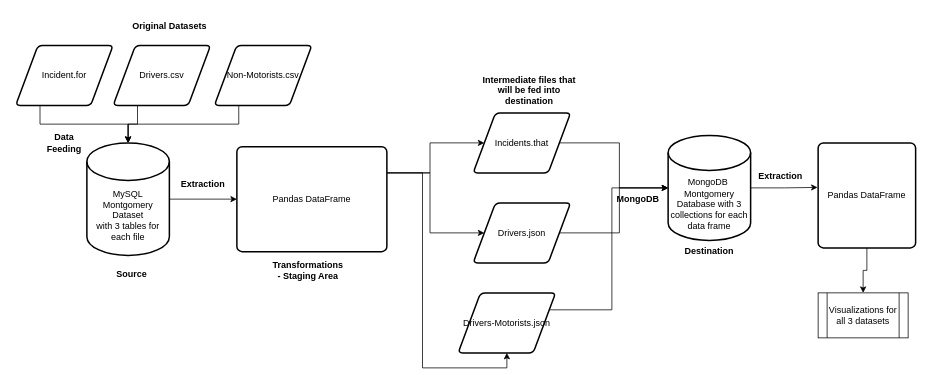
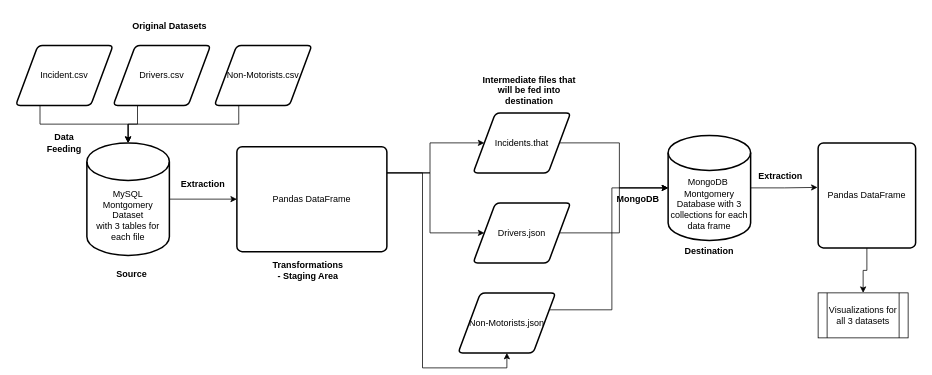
  <mxCell id="0" />
  <mxCell id="1" parent="0" />
- <mxCell id="2" value="Incident.for" style="shape=parallelogram;html=1;strokeWidth=2;perimeter=parallelogramPerimeter;whiteSpace=wrap;rounded=1;arcSize=12;size=0.23;" vertex="1" parent="1"><mxGeometry x="20" y="60" width="130" height="80" as="geometry" /></mxCell>
+ <mxCell id="2" value="Incident.csv" style="shape=parallelogram;html=1;strokeWidth=2;perimeter=parallelogramPerimeter;whiteSpace=wrap;rounded=1;arcSize=12;size=0.23;" vertex="1" parent="1"><mxGeometry x="20" y="60" width="130" height="80" as="geometry" /></mxCell>
  <mxCell id="3" value="Drivers.csv" style="shape=parallelogram;html=1;strokeWidth=2;perimeter=parallelogramPerimeter;whiteSpace=wrap;rounded=1;arcSize=12;size=0.23;" vertex="1" parent="1"><mxGeometry x="150" y="60" width="130" height="80" as="geometry" /></mxCell>
  <mxCell id="4" value="Non-Motorists.csv" style="shape=parallelogram;html=1;strokeWidth=2;perimeter=parallelogramPerimeter;whiteSpace=wrap;rounded=1;arcSize=12;size=0.23;" vertex="1" parent="1"><mxGeometry x="285" y="60" width="130" height="80" as="geometry" /></mxCell>
  <mxCell id="5" style="edgeStyle=orthogonalEdgeStyle;rounded=0;orthogonalLoop=1;jettySize=auto;html=1;exitX=1;exitY=0.5;exitDx=0;exitDy=0;exitPerimeter=0;entryX=0;entryY=0.5;entryDx=0;entryDy=0;" edge="1" parent="1" source="6" target="10"><mxGeometry relative="1" as="geometry"><mxPoint x="260" y="295" as="targetPoint" /></mxGeometry></mxCell>
  <mxCell id="6" value="&lt;div&gt;&lt;br&gt;&lt;/div&gt;&lt;div&gt;&lt;br&gt;&lt;/div&gt;&lt;div&gt;&lt;br&gt;&lt;/div&gt;MySQL&lt;div&gt;Montgomery Dataset&lt;/div&gt;&lt;div&gt;with 3 tables for each file&lt;/div&gt;" style="strokeWidth=2;html=1;shape=mxgraph.flowchart.database;whiteSpace=wrap;" vertex="1" parent="1"><mxGeometry x="115" y="190" width="110" height="150" as="geometry" /></mxCell>
  <mxCell id="7" style="edgeStyle=orthogonalEdgeStyle;rounded=0;orthogonalLoop=1;jettySize=auto;html=1;exitX=1;exitY=0.25;exitDx=0;exitDy=0;entryX=0;entryY=0.5;entryDx=0;entryDy=0;" edge="1" parent="1" source="10" target="14"><mxGeometry relative="1" as="geometry" /></mxCell>
  <mxCell id="8" style="edgeStyle=orthogonalEdgeStyle;rounded=0;orthogonalLoop=1;jettySize=auto;html=1;exitX=1;exitY=0.25;exitDx=0;exitDy=0;" edge="1" parent="1" source="10" target="13"><mxGeometry relative="1" as="geometry" /></mxCell>
  <mxCell id="9" style="edgeStyle=orthogonalEdgeStyle;rounded=0;orthogonalLoop=1;jettySize=auto;html=1;exitX=1;exitY=0.25;exitDx=0;exitDy=0;entryX=0.5;entryY=1;entryDx=0;entryDy=0;" edge="1" parent="1" source="10" target="11"><mxGeometry relative="1" as="geometry" /></mxCell>
  <mxCell id="10" value="Pandas DataFrame" style="rounded=1;whiteSpace=wrap;html=1;absoluteArcSize=1;arcSize=14;strokeWidth=2;" vertex="1" parent="1"><mxGeometry x="315" y="195" width="200" height="140" as="geometry" /></mxCell>
- <mxCell id="11" value="Drivers-Motorists.json" style="shape=parallelogram;html=1;strokeWidth=2;perimeter=parallelogramPerimeter;whiteSpace=wrap;rounded=1;arcSize=12;size=0.23;" vertex="1" parent="1"><mxGeometry x="610" y="390" width="130" height="80" as="geometry" /></mxCell>
+ <mxCell id="11" value="Non-Motorists.json" style="shape=parallelogram;html=1;strokeWidth=2;perimeter=parallelogramPerimeter;whiteSpace=wrap;rounded=1;arcSize=12;size=0.23;" vertex="1" parent="1"><mxGeometry x="610" y="390" width="130" height="80" as="geometry" /></mxCell>
  <mxCell id="12" style="edgeStyle=orthogonalEdgeStyle;rounded=0;orthogonalLoop=1;jettySize=auto;html=1;exitX=1;exitY=0.5;exitDx=0;exitDy=0;" edge="1" parent="1" source="13" target="18"><mxGeometry relative="1" as="geometry" /></mxCell>
  <mxCell id="13" value="Drivers.json" style="shape=parallelogram;html=1;strokeWidth=2;perimeter=parallelogramPerimeter;whiteSpace=wrap;rounded=1;arcSize=12;size=0.23;" vertex="1" parent="1"><mxGeometry x="630" y="270" width="130" height="80" as="geometry" /></mxCell>
  <mxCell id="14" value="Incidents.that" style="shape=parallelogram;html=1;strokeWidth=2;perimeter=parallelogramPerimeter;whiteSpace=wrap;rounded=1;arcSize=12;size=0.23;" vertex="1" parent="1"><mxGeometry x="630" y="150" width="130" height="80" as="geometry" /></mxCell>
  <mxCell id="15" style="edgeStyle=orthogonalEdgeStyle;rounded=0;orthogonalLoop=1;jettySize=auto;html=1;exitX=0.25;exitY=1;exitDx=0;exitDy=0;entryX=0.5;entryY=0;entryDx=0;entryDy=0;entryPerimeter=0;" edge="1" parent="1" source="2" target="6"><mxGeometry relative="1" as="geometry" /></mxCell>
  <mxCell id="16" style="edgeStyle=orthogonalEdgeStyle;rounded=0;orthogonalLoop=1;jettySize=auto;html=1;exitX=0.25;exitY=1;exitDx=0;exitDy=0;entryX=0.5;entryY=0;entryDx=0;entryDy=0;entryPerimeter=0;" edge="1" parent="1" source="3" target="6"><mxGeometry relative="1" as="geometry" /></mxCell>
  <mxCell id="17" style="edgeStyle=orthogonalEdgeStyle;rounded=0;orthogonalLoop=1;jettySize=auto;html=1;exitX=0.25;exitY=1;exitDx=0;exitDy=0;entryX=0.5;entryY=0;entryDx=0;entryDy=0;entryPerimeter=0;" edge="1" parent="1" source="4" target="6"><mxGeometry relative="1" as="geometry" /></mxCell>
  <mxCell id="18" value="&lt;div&gt;&lt;br&gt;&lt;/div&gt;&lt;div&gt;&lt;br&gt;&lt;/div&gt;&lt;div&gt;&lt;br&gt;&lt;/div&gt;&lt;div&gt;MongoDB&amp;nbsp;&lt;/div&gt;&lt;div&gt;Montgomery Database with 3 collections for each data frame&lt;/div&gt;" style="strokeWidth=2;html=1;shape=mxgraph.flowchart.database;whiteSpace=wrap;" vertex="1" parent="1"><mxGeometry x="890" y="180" width="110" height="140" as="geometry" /></mxCell>
  <mxCell id="19" value="Data Feeding" style="text;html=1;align=center;verticalAlign=middle;whiteSpace=wrap;rounded=0;fontStyle=1" vertex="1" parent="1"><mxGeometry x="55" y="175" width="60" height="30" as="geometry" /></mxCell>
  <mxCell id="20" value="Source" style="text;html=1;align=center;verticalAlign=middle;whiteSpace=wrap;rounded=0;fontStyle=1" vertex="1" parent="1"><mxGeometry x="145" y="350" width="60" height="30" as="geometry" /></mxCell>
  <mxCell id="21" value="Transformations - Staging Area" style="text;html=1;align=center;verticalAlign=middle;whiteSpace=wrap;rounded=0;fontStyle=1" vertex="1" parent="1"><mxGeometry x="370" y="350" width="80" height="20" as="geometry" /></mxCell>
  <mxCell id="22" value="Destination" style="text;html=1;align=center;verticalAlign=middle;whiteSpace=wrap;rounded=0;fontStyle=1" vertex="1" parent="1"><mxGeometry x="915" y="320" width="60" height="30" as="geometry" /></mxCell>
  <mxCell id="23" style="edgeStyle=orthogonalEdgeStyle;rounded=0;orthogonalLoop=1;jettySize=auto;html=1;exitX=1;exitY=0.25;exitDx=0;exitDy=0;entryX=0;entryY=0.5;entryDx=0;entryDy=0;entryPerimeter=0;" edge="1" parent="1" source="11" target="18"><mxGeometry relative="1" as="geometry" /></mxCell>
  <mxCell id="24" style="edgeStyle=orthogonalEdgeStyle;rounded=0;orthogonalLoop=1;jettySize=auto;html=1;exitX=1;exitY=0.5;exitDx=0;exitDy=0;entryX=0;entryY=0.5;entryDx=0;entryDy=0;entryPerimeter=0;" edge="1" parent="1" source="14" target="18"><mxGeometry relative="1" as="geometry" /></mxCell>
  <mxCell id="25" value="Intermediate files that will be fed into destination" style="text;html=1;align=center;verticalAlign=middle;whiteSpace=wrap;rounded=0;fontStyle=1" vertex="1" parent="1"><mxGeometry x="640" y="110" width="130" height="20" as="geometry" /></mxCell>
  <mxCell id="26" value="&lt;b&gt;Original Datasets&lt;/b&gt;" style="text;html=1;align=center;verticalAlign=middle;resizable=0;points=[];autosize=1;strokeColor=none;fillColor=none;" vertex="1" parent="1"><mxGeometry x="165" y="20" width="120" height="30" as="geometry" /></mxCell>
  <mxCell id="27" value="Extraction" style="text;html=1;align=center;verticalAlign=middle;whiteSpace=wrap;rounded=0;fontStyle=1" vertex="1" parent="1"><mxGeometry x="240" y="230" width="60" height="30" as="geometry" /></mxCell>
  <mxCell id="28" value="MongoDB" style="text;html=1;align=center;verticalAlign=middle;whiteSpace=wrap;rounded=0;fontStyle=1" vertex="1" parent="1"><mxGeometry x="820" y="250" width="60" height="30" as="geometry" /></mxCell>
  <mxCell id="29" style="edgeStyle=orthogonalEdgeStyle;rounded=0;orthogonalLoop=1;jettySize=auto;html=1;exitX=0.5;exitY=1;exitDx=0;exitDy=0;entryX=0.5;entryY=0;entryDx=0;entryDy=0;" edge="1" parent="1" source="30" target="33"><mxGeometry relative="1" as="geometry" /></mxCell>
  <mxCell id="30" value="Pandas DataFrame" style="rounded=1;whiteSpace=wrap;html=1;absoluteArcSize=1;arcSize=14;strokeWidth=2;" vertex="1" parent="1"><mxGeometry x="1090" y="190" width="130" height="140" as="geometry" /></mxCell>
  <mxCell id="31" style="edgeStyle=orthogonalEdgeStyle;rounded=0;orthogonalLoop=1;jettySize=auto;html=1;exitX=1;exitY=0.5;exitDx=0;exitDy=0;exitPerimeter=0;entryX=-0.006;entryY=0.424;entryDx=0;entryDy=0;entryPerimeter=0;" edge="1" parent="1" source="18" target="30"><mxGeometry relative="1" as="geometry" /></mxCell>
  <mxCell id="32" value="Extraction" style="text;html=1;align=center;verticalAlign=middle;whiteSpace=wrap;rounded=0;fontStyle=1" vertex="1" parent="1"><mxGeometry x="1010" y="220" width="60" height="30" as="geometry" /></mxCell>
  <mxCell id="33" value="Visualizations for all 3 datasets" style="shape=process;whiteSpace=wrap;html=1;backgroundOutline=1;" vertex="1" parent="1"><mxGeometry x="1090" y="390" width="120" height="60" as="geometry" /></mxCell>
